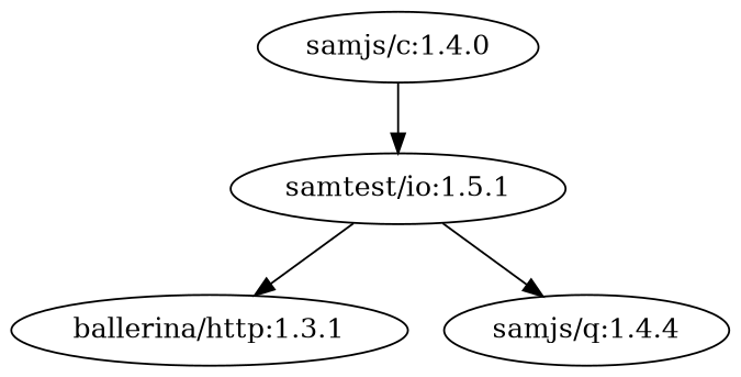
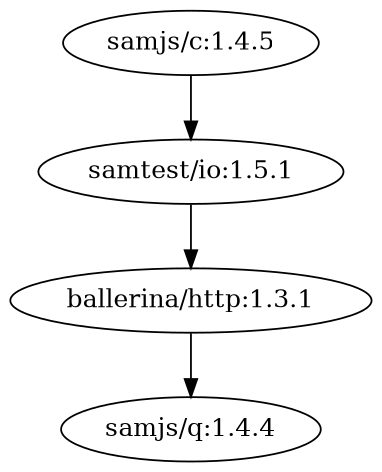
  digraph {
    "samtest/io:1.5.1"
    "ballerina/http:1.3.1"
-   "samjs/c:1.4.5" [label="samjs/c:1.4.0"]
+   "samjs/c:1.4.5"
    "samjs/q:1.4.4"
    subgraph sub_1 {
      ballerinaVersion="2201.0.0"
      "samtest/io:1.5.1"
      "ballerina/http:1.3.1"
      "samjs/c:1.4.5"
      "samjs/q:1.4.4"
    }
    "samtest/io:1.5.1" -> "ballerina/http:1.3.1"
-   "samtest/io:1.5.1" -> "samjs/q:1.4.4"
+   "ballerina/http:1.3.1" -> "samjs/q:1.4.4"
    "samjs/c:1.4.5" -> "samtest/io:1.5.1"
  }
